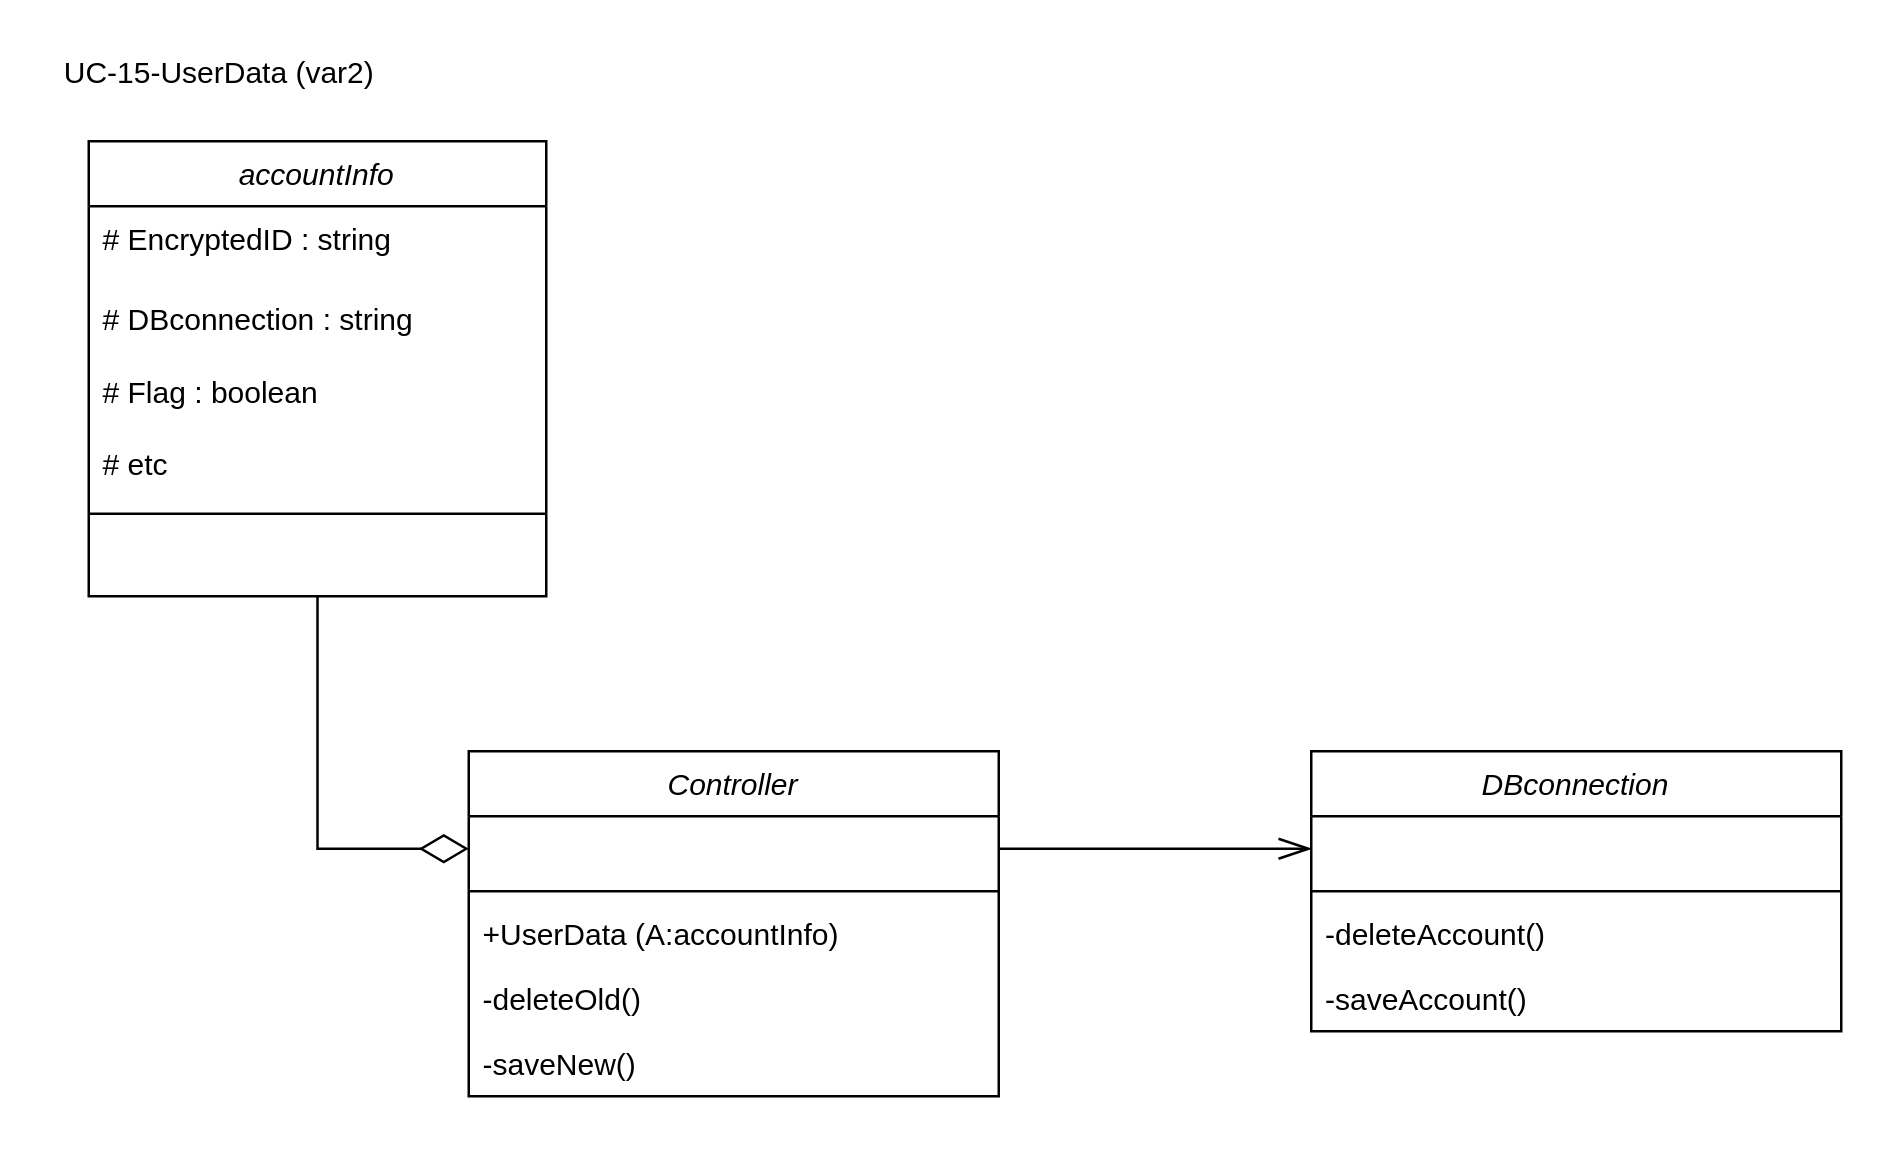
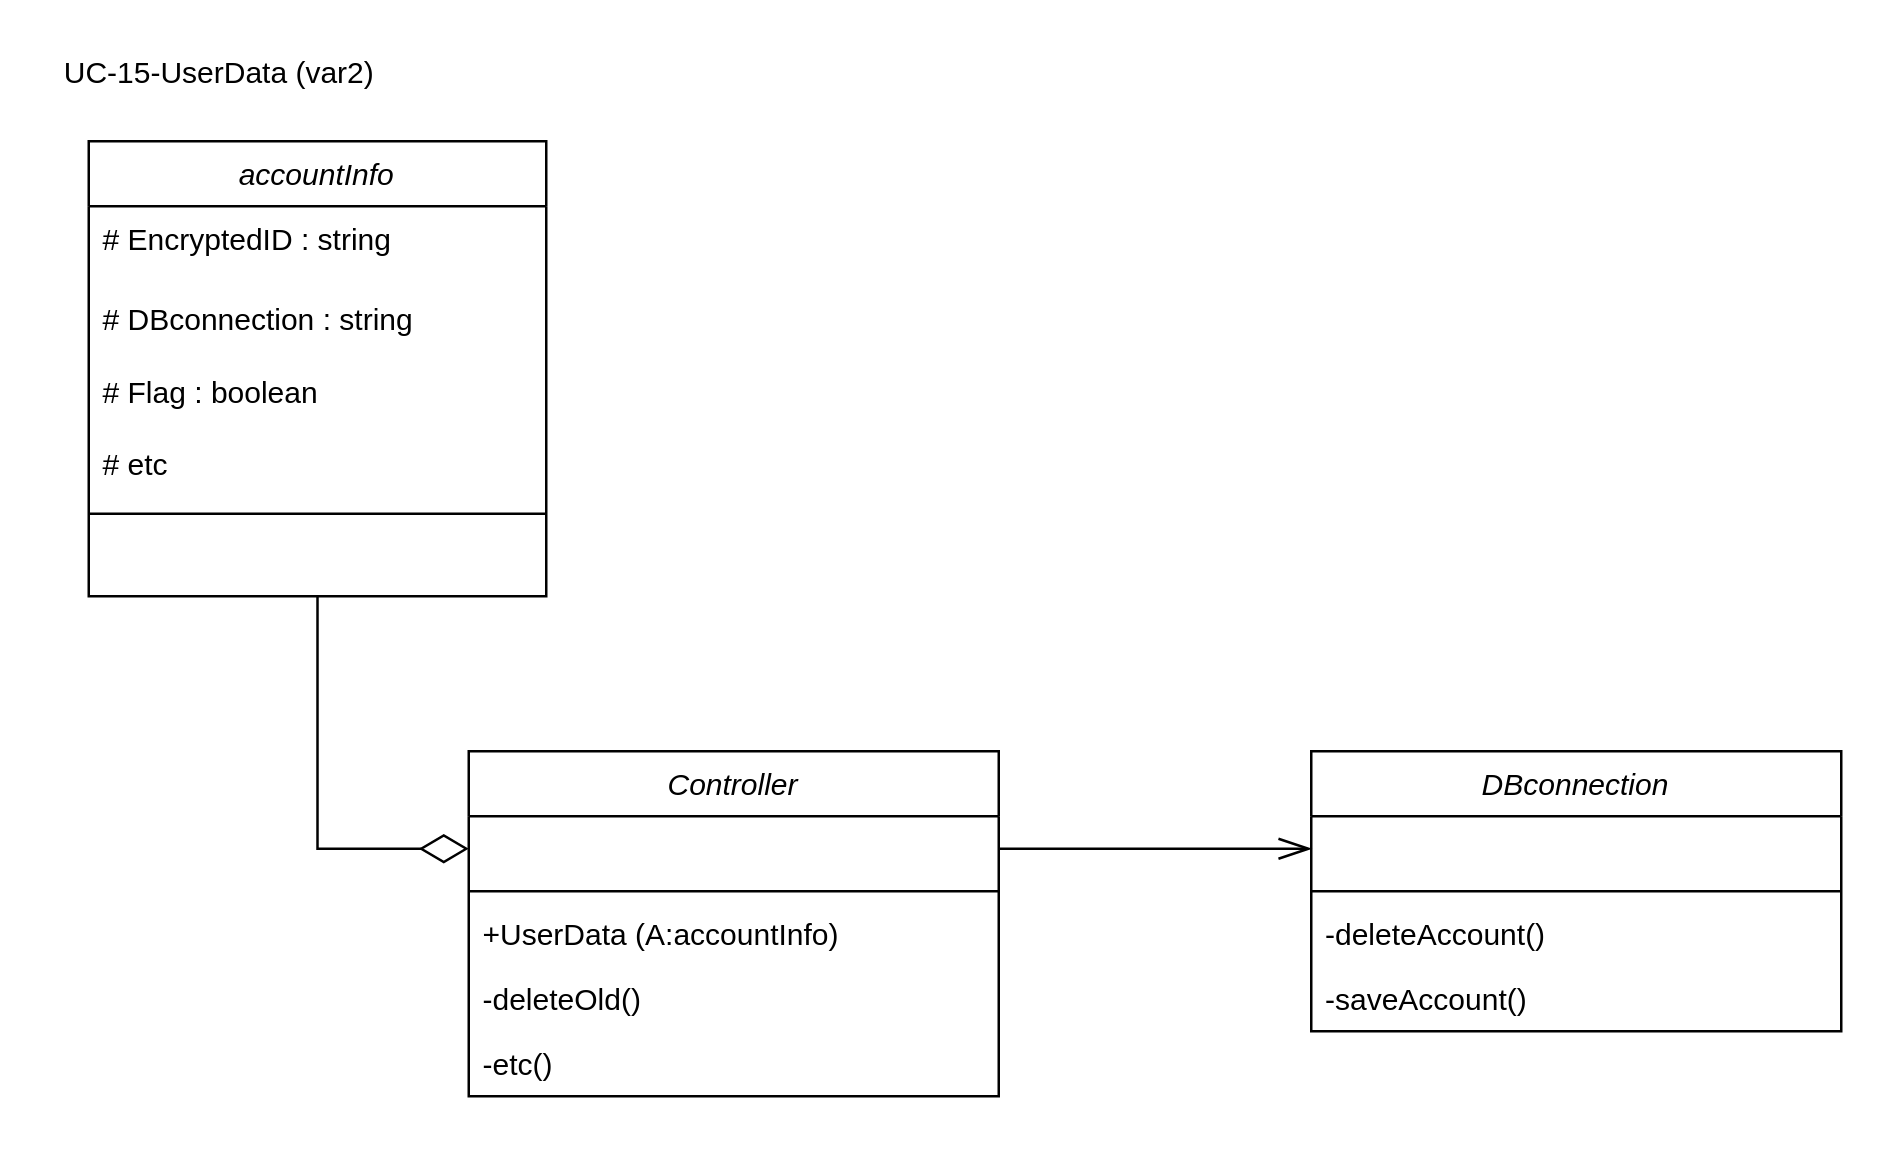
  <mxCell id="0" />
  <mxCell id="1" parent="0" />
  <mxCell id="2" value="Controller" style="swimlane;fontStyle=2;align=center;verticalAlign=top;childLayout=stackLayout;horizontal=1;startSize=26;horizontalStack=0;resizeParent=1;resizeLast=0;collapsible=1;marginBottom=0;rounded=0;shadow=0;strokeWidth=1;" parent="1" vertex="1"><mxGeometry x="187" y="300" width="212" height="138" as="geometry"><mxRectangle x="230" y="140" width="160" height="26" as="alternateBounds" /></mxGeometry></mxCell>
  <mxCell id="3" value=" " style="text;align=left;verticalAlign=top;spacingLeft=4;spacingRight=4;overflow=hidden;rotatable=0;points=[[0,0.5],[1,0.5]];portConstraint=eastwest;rounded=0;shadow=0;html=0;" parent="2" vertex="1"><mxGeometry y="26" width="212" height="26" as="geometry" /></mxCell>
  <mxCell id="4" value="" style="line;html=1;strokeWidth=1;align=left;verticalAlign=middle;spacingTop=-1;spacingLeft=3;spacingRight=3;rotatable=0;labelPosition=right;points=[];portConstraint=eastwest;" parent="2" vertex="1"><mxGeometry y="52" width="212" height="8" as="geometry" /></mxCell>
  <mxCell id="5" value="+UserData (A:accountInfo)&#10;" style="text;align=left;verticalAlign=top;spacingLeft=4;spacingRight=4;overflow=hidden;rotatable=0;points=[[0,0.5],[1,0.5]];portConstraint=eastwest;" parent="2" vertex="1"><mxGeometry y="60" width="212" height="26" as="geometry" /></mxCell>
  <mxCell id="6" value="-deleteOld()&#10;" style="text;align=left;verticalAlign=top;spacingLeft=4;spacingRight=4;overflow=hidden;rotatable=0;points=[[0,0.5],[1,0.5]];portConstraint=eastwest;" parent="2" vertex="1"><mxGeometry y="86" width="212" height="26" as="geometry" /></mxCell>
- <mxCell id="7" value="-saveNew()&#10;" style="text;align=left;verticalAlign=top;spacingLeft=4;spacingRight=4;overflow=hidden;rotatable=0;points=[[0,0.5],[1,0.5]];portConstraint=eastwest;" parent="2" vertex="1"><mxGeometry y="112" width="212" height="26" as="geometry" /></mxCell>
+ <mxCell id="7" value="-etc()&#10;" style="text;align=left;verticalAlign=top;spacingLeft=4;spacingRight=4;overflow=hidden;rotatable=0;points=[[0,0.5],[1,0.5]];portConstraint=eastwest;" parent="2" vertex="1"><mxGeometry y="112" width="212" height="26" as="geometry" /></mxCell>
  <mxCell id="8" style="edgeStyle=orthogonalEdgeStyle;rounded=0;orthogonalLoop=1;jettySize=auto;html=1;entryX=0;entryY=0.5;entryDx=0;entryDy=0;endArrow=diamondThin;endFill=0;endSize=17;" parent="1" source="9" target="3" edge="1"><mxGeometry relative="1" as="geometry" /></mxCell>
  <mxCell id="9" value="accountInfo" style="swimlane;fontStyle=2;align=center;verticalAlign=top;childLayout=stackLayout;horizontal=1;startSize=26;horizontalStack=0;resizeParent=1;resizeLast=0;collapsible=1;marginBottom=0;rounded=0;shadow=0;strokeWidth=1;" parent="1" vertex="1"><mxGeometry x="35" y="56" width="183" height="182" as="geometry"><mxRectangle x="230" y="140" width="160" height="26" as="alternateBounds" /></mxGeometry></mxCell>
  <mxCell id="10" value="# EncryptedID : string" style="text;align=left;verticalAlign=top;spacingLeft=4;spacingRight=4;overflow=hidden;rotatable=0;points=[[0,0.5],[1,0.5]];portConstraint=eastwest;rounded=0;shadow=0;html=0;" parent="9" vertex="1"><mxGeometry y="26" width="183" height="32" as="geometry" /></mxCell>
  <mxCell id="11" value="# DBconnection : string" style="text;align=left;verticalAlign=top;spacingLeft=4;spacingRight=4;overflow=hidden;rotatable=0;points=[[0,0.5],[1,0.5]];portConstraint=eastwest;rounded=0;shadow=0;html=0;" parent="9" vertex="1"><mxGeometry y="58" width="183" height="29" as="geometry" /></mxCell>
  <mxCell id="12" value="# Flag : boolean" style="text;align=left;verticalAlign=top;spacingLeft=4;spacingRight=4;overflow=hidden;rotatable=0;points=[[0,0.5],[1,0.5]];portConstraint=eastwest;rounded=0;shadow=0;html=0;" parent="9" vertex="1"><mxGeometry y="87" width="183" height="29" as="geometry" /></mxCell>
  <mxCell id="13" value="# etc" style="text;align=left;verticalAlign=top;spacingLeft=4;spacingRight=4;overflow=hidden;rotatable=0;points=[[0,0.5],[1,0.5]];portConstraint=eastwest;rounded=0;shadow=0;html=0;" parent="9" vertex="1"><mxGeometry y="116" width="183" height="29" as="geometry" /></mxCell>
  <mxCell id="14" value="" style="line;html=1;strokeWidth=1;align=left;verticalAlign=middle;spacingTop=-1;spacingLeft=3;spacingRight=3;rotatable=0;labelPosition=right;points=[];portConstraint=eastwest;" parent="9" vertex="1"><mxGeometry y="145" width="183" height="8" as="geometry" /></mxCell>
  <mxCell id="15" value="UC-15-UserData (var2)" style="text;html=1;align=center;verticalAlign=middle;resizable=0;points=[];autosize=1;strokeColor=none;" parent="1" vertex="1"><mxGeometry x="20" y="20" width="134" height="18" as="geometry" /></mxCell>
  <mxCell id="16" value="DBconnection" style="swimlane;fontStyle=2;align=center;verticalAlign=top;childLayout=stackLayout;horizontal=1;startSize=26;horizontalStack=0;resizeParent=1;resizeLast=0;collapsible=1;marginBottom=0;rounded=0;shadow=0;strokeWidth=1;" parent="1" vertex="1"><mxGeometry x="524" y="300" width="212" height="112" as="geometry"><mxRectangle x="230" y="140" width="160" height="26" as="alternateBounds" /></mxGeometry></mxCell>
  <mxCell id="17" value=" " style="text;align=left;verticalAlign=top;spacingLeft=4;spacingRight=4;overflow=hidden;rotatable=0;points=[[0,0.5],[1,0.5]];portConstraint=eastwest;rounded=0;shadow=0;html=0;" parent="16" vertex="1"><mxGeometry y="26" width="212" height="26" as="geometry" /></mxCell>
  <mxCell id="18" value="" style="line;html=1;strokeWidth=1;align=left;verticalAlign=middle;spacingTop=-1;spacingLeft=3;spacingRight=3;rotatable=0;labelPosition=right;points=[];portConstraint=eastwest;" parent="16" vertex="1"><mxGeometry y="52" width="212" height="8" as="geometry" /></mxCell>
  <mxCell id="19" value="-deleteAccount()" style="text;align=left;verticalAlign=top;spacingLeft=4;spacingRight=4;overflow=hidden;rotatable=0;points=[[0,0.5],[1,0.5]];portConstraint=eastwest;" parent="16" vertex="1"><mxGeometry y="60" width="212" height="26" as="geometry" /></mxCell>
  <mxCell id="20" value="-saveAccount()" style="text;align=left;verticalAlign=top;spacingLeft=4;spacingRight=4;overflow=hidden;rotatable=0;points=[[0,0.5],[1,0.5]];portConstraint=eastwest;" parent="16" vertex="1"><mxGeometry y="86" width="212" height="26" as="geometry" /></mxCell>
  <mxCell id="21" style="edgeStyle=orthogonalEdgeStyle;rounded=0;orthogonalLoop=1;jettySize=auto;html=1;entryX=0;entryY=0.5;entryDx=0;entryDy=0;endArrow=openThin;endFill=0;endSize=11;" parent="1" source="3" target="17" edge="1"><mxGeometry relative="1" as="geometry" /></mxCell>
